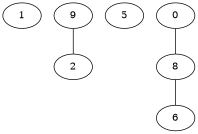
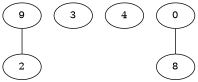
  graph {
-   1 [height=0.5 width=0.75]
    2 [height=0.5 width=0.75]
    9 [height=0.5 width=0.75]
-   5 [height=0.5 width=0.75]
-   6 [height=0.5 width=0.75]
+   3 [height=0.5 width=0.75]
+   5 [height=0.5 width=0.75 label=4]
    8 [height=0.5 width=0.75]
    0 [height=0.5 width=0.75]
    9 -- 2
-   8 -- 6
    0 -- 8
  }
